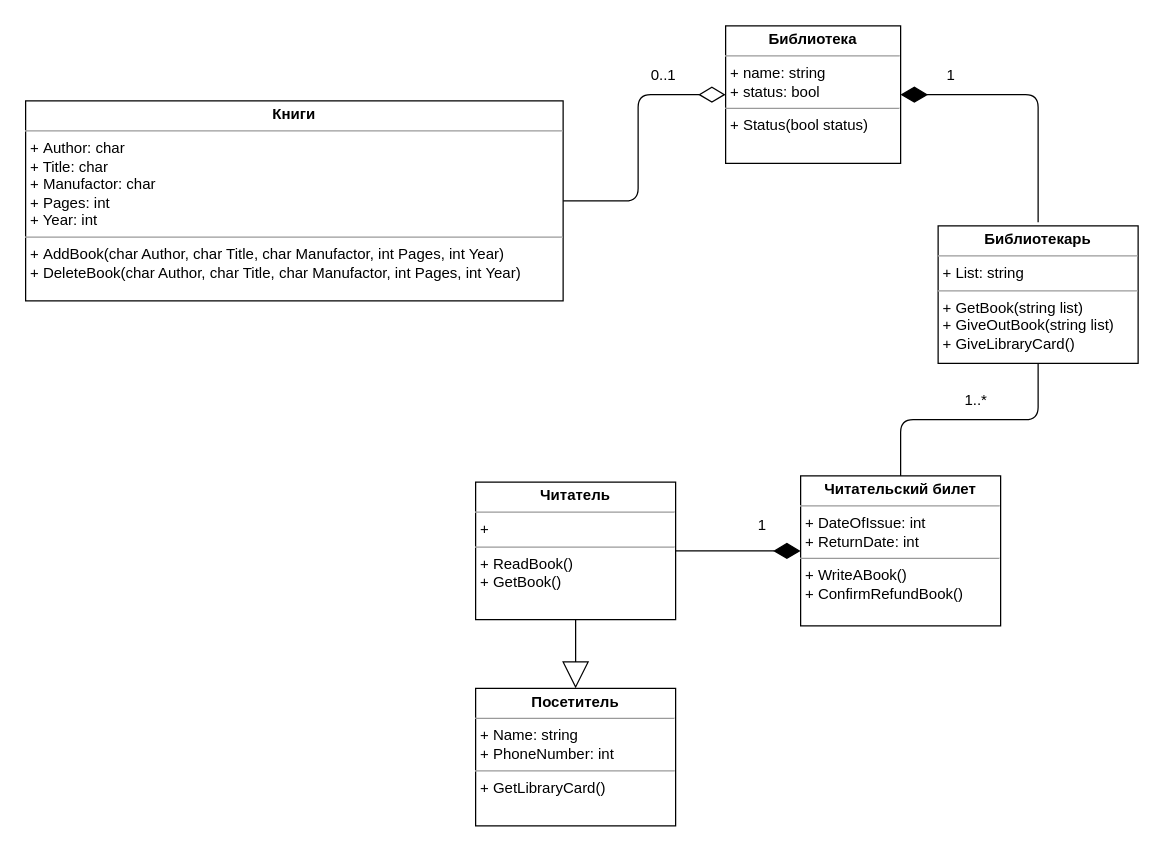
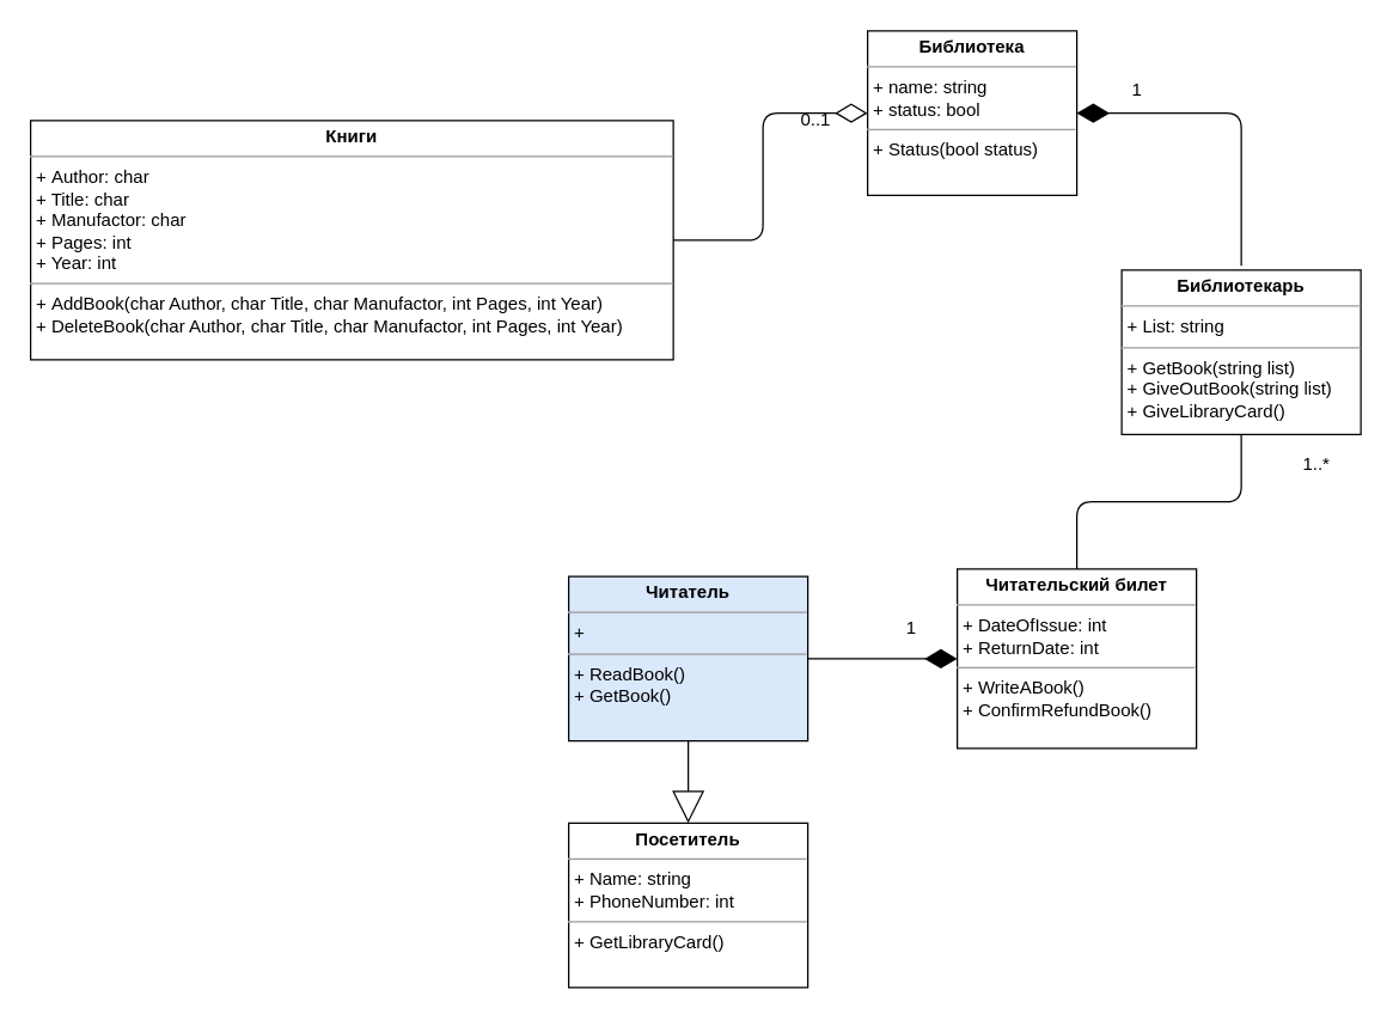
  <mxCell id="0" />
  <mxCell id="1" parent="0" />
  <mxCell id="2" style="edgeStyle=orthogonalEdgeStyle;rounded=1;orthogonalLoop=1;jettySize=auto;html=1;exitX=0;exitY=0.5;exitDx=0;exitDy=0;entryX=1;entryY=0.5;entryDx=0;entryDy=0;endArrow=none;endFill=0;startArrow=diamondThin;startFill=0;targetPerimeterSpacing=3;sourcePerimeterSpacing=7;startSize=19;" edge="1" parent="1" source="4" target="12"><mxGeometry relative="1" as="geometry" /></mxCell>
  <mxCell id="3" style="edgeStyle=orthogonalEdgeStyle;rounded=1;orthogonalLoop=1;jettySize=auto;html=1;exitX=1;exitY=0.5;exitDx=0;exitDy=0;startArrow=diamondThin;startFill=1;startSize=19;sourcePerimeterSpacing=7;endArrow=none;endFill=0;endSize=13;targetPerimeterSpacing=3;" edge="1" parent="1" source="4" target="5"><mxGeometry relative="1" as="geometry" /></mxCell>
  <mxCell id="4" value="&lt;p style=&quot;margin: 0px ; margin-top: 4px ; text-align: center&quot;&gt;&lt;b&gt;Библиотека&lt;/b&gt;&lt;/p&gt;&lt;hr size=&quot;1&quot;&gt;&lt;p style=&quot;margin: 0px ; margin-left: 4px&quot;&gt;+ name: string&lt;/p&gt;&lt;p style=&quot;margin: 0px ; margin-left: 4px&quot;&gt;+ status: bool&lt;/p&gt;&lt;hr size=&quot;1&quot;&gt;&lt;p style=&quot;margin: 0px ; margin-left: 4px&quot;&gt;&lt;span&gt;+ Status&lt;/span&gt;&lt;span&gt;(bool status)&lt;/span&gt;&lt;/p&gt;" style="verticalAlign=top;align=left;overflow=fill;fontSize=12;fontFamily=Helvetica;html=1;" vertex="1" parent="1"><mxGeometry x="580" y="20" width="140" height="110" as="geometry" /></mxCell>
  <mxCell id="5" value="&lt;p style=&quot;margin: 0px ; margin-top: 4px ; text-align: center&quot;&gt;&lt;b&gt;Библиотекарь&lt;/b&gt;&lt;/p&gt;&lt;hr size=&quot;1&quot;&gt;&lt;p style=&quot;margin: 0px ; margin-left: 4px&quot;&gt;+ List: string&lt;/p&gt;&lt;hr size=&quot;1&quot;&gt;&lt;p style=&quot;margin: 0px ; margin-left: 4px&quot;&gt;&lt;span&gt;+ GetBook(string list)&lt;/span&gt;&lt;br&gt;&lt;/p&gt;&lt;p style=&quot;margin: 0px ; margin-left: 4px&quot;&gt;+ GiveOutBook(string list)&lt;/p&gt;&lt;p style=&quot;margin: 0px ; margin-left: 4px&quot;&gt;+ GiveLibraryCard()&lt;/p&gt;" style="verticalAlign=top;align=left;overflow=fill;fontSize=12;fontFamily=Helvetica;html=1;" vertex="1" parent="1"><mxGeometry x="750" y="180" width="160" height="110" as="geometry" /></mxCell>
- <mxCell id="6" value="&lt;p style=&quot;margin: 0px ; margin-top: 4px ; text-align: center&quot;&gt;&lt;b&gt;Читатель&lt;/b&gt;&lt;/p&gt;&lt;hr size=&quot;1&quot;&gt;&lt;p style=&quot;margin: 0px ; margin-left: 4px&quot;&gt;+&amp;nbsp;&lt;/p&gt;&lt;hr size=&quot;1&quot;&gt;&lt;p style=&quot;margin: 0px ; margin-left: 4px&quot;&gt;+ ReadBook()&lt;/p&gt;&lt;p style=&quot;margin: 0px ; margin-left: 4px&quot;&gt;+ GetBook()&lt;/p&gt;&lt;p style=&quot;margin: 0px ; margin-left: 4px&quot;&gt;&lt;br&gt;&lt;/p&gt;" style="verticalAlign=top;align=left;overflow=fill;fontSize=12;fontFamily=Helvetica;html=1;" vertex="1" parent="1"><mxGeometry x="380" y="385" width="160" height="110" as="geometry" /></mxCell>
+ <mxCell id="6" value="&lt;p style=&quot;margin: 0px ; margin-top: 4px ; text-align: center&quot;&gt;&lt;b&gt;Читатель&lt;/b&gt;&lt;/p&gt;&lt;hr size=&quot;1&quot;&gt;&lt;p style=&quot;margin: 0px ; margin-left: 4px&quot;&gt;+&amp;nbsp;&lt;/p&gt;&lt;hr size=&quot;1&quot;&gt;&lt;p style=&quot;margin: 0px ; margin-left: 4px&quot;&gt;+ ReadBook()&lt;/p&gt;&lt;p style=&quot;margin: 0px ; margin-left: 4px&quot;&gt;+ GetBook()&lt;/p&gt;&lt;p style=&quot;margin: 0px ; margin-left: 4px&quot;&gt;&lt;br&gt;&lt;/p&gt;" style="verticalAlign=top;align=left;overflow=fill;fontSize=12;fontFamily=Helvetica;html=1;fillColor=#dae8fc;" vertex="1" parent="1"><mxGeometry x="380" y="385" width="160" height="110" as="geometry" /></mxCell>
  <mxCell id="7" style="edgeStyle=orthogonalEdgeStyle;rounded=1;orthogonalLoop=1;jettySize=auto;html=1;exitX=0.5;exitY=0;exitDx=0;exitDy=0;entryX=0.5;entryY=1;entryDx=0;entryDy=0;startArrow=block;startFill=0;startSize=19;sourcePerimeterSpacing=7;endArrow=none;endFill=0;endSize=13;targetPerimeterSpacing=3;" edge="1" parent="1" source="8" target="6"><mxGeometry relative="1" as="geometry" /></mxCell>
  <mxCell id="8" value="&lt;p style=&quot;margin: 0px ; margin-top: 4px ; text-align: center&quot;&gt;&lt;b&gt;Посетитель&lt;/b&gt;&lt;/p&gt;&lt;hr size=&quot;1&quot;&gt;&lt;p style=&quot;margin: 0px ; margin-left: 4px&quot;&gt;+ Name: string&lt;/p&gt;&lt;p style=&quot;margin: 0px ; margin-left: 4px&quot;&gt;+ PhoneNumber: int&lt;/p&gt;&lt;hr size=&quot;1&quot;&gt;&lt;p style=&quot;margin: 0px ; margin-left: 4px&quot;&gt;+ GetLibraryCard()&lt;/p&gt;&lt;p style=&quot;margin: 0px ; margin-left: 4px&quot;&gt;&lt;br&gt;&lt;/p&gt;" style="verticalAlign=top;align=left;overflow=fill;fontSize=12;fontFamily=Helvetica;html=1;" vertex="1" parent="1"><mxGeometry x="380" y="550" width="160" height="110" as="geometry" /></mxCell>
  <mxCell id="9" style="edgeStyle=orthogonalEdgeStyle;rounded=1;orthogonalLoop=1;jettySize=auto;html=1;exitX=0;exitY=0.5;exitDx=0;exitDy=0;entryX=1;entryY=0.5;entryDx=0;entryDy=0;startArrow=diamondThin;startFill=1;startSize=19;sourcePerimeterSpacing=7;endArrow=none;endFill=0;endSize=13;targetPerimeterSpacing=3;" edge="1" parent="1" source="11" target="6"><mxGeometry relative="1" as="geometry" /></mxCell>
  <mxCell id="10" style="edgeStyle=orthogonalEdgeStyle;rounded=1;orthogonalLoop=1;jettySize=auto;html=1;exitX=0.5;exitY=0;exitDx=0;exitDy=0;entryX=0.5;entryY=1;entryDx=0;entryDy=0;startArrow=none;startFill=0;startSize=19;sourcePerimeterSpacing=7;endArrow=none;endFill=0;endSize=13;targetPerimeterSpacing=3;" edge="1" parent="1" source="11" target="5"><mxGeometry relative="1" as="geometry" /></mxCell>
  <mxCell id="11" value="&lt;p style=&quot;margin: 0px ; margin-top: 4px ; text-align: center&quot;&gt;&lt;b&gt;Читательский билет&lt;/b&gt;&lt;/p&gt;&lt;hr size=&quot;1&quot;&gt;&lt;p style=&quot;margin: 0px ; margin-left: 4px&quot;&gt;&lt;span&gt;+&amp;nbsp;DateOfIssue: int&lt;/span&gt;&lt;br&gt;&lt;/p&gt;&lt;p style=&quot;margin: 0px ; margin-left: 4px&quot;&gt;+ ReturnDate: int&lt;br&gt;&lt;/p&gt;&lt;hr size=&quot;1&quot;&gt;&lt;p style=&quot;margin: 0px ; margin-left: 4px&quot;&gt;+ WriteABook()&lt;/p&gt;&lt;p style=&quot;margin: 0px ; margin-left: 4px&quot;&gt;+ ConfirmRefundBook()&lt;/p&gt;" style="verticalAlign=top;align=left;overflow=fill;fontSize=12;fontFamily=Helvetica;html=1;" vertex="1" parent="1"><mxGeometry x="640" y="380" width="160" height="120" as="geometry" /></mxCell>
  <mxCell id="12" value="&lt;p style=&quot;margin: 0px ; margin-top: 4px ; text-align: center&quot;&gt;&lt;b&gt;Книги&lt;/b&gt;&lt;/p&gt;&lt;hr size=&quot;1&quot;&gt;&lt;p style=&quot;margin: 0px 0px 0px 4px&quot;&gt;+&amp;nbsp;Author: char&lt;/p&gt;&lt;p style=&quot;margin: 0px 0px 0px 4px&quot;&gt;+ Title: char&lt;/p&gt;&lt;p style=&quot;margin: 0px 0px 0px 4px&quot;&gt;+ Manufactor: char&lt;/p&gt;&lt;p style=&quot;margin: 0px 0px 0px 4px&quot;&gt;+ Pages: int&lt;/p&gt;&lt;p style=&quot;margin: 0px 0px 0px 4px&quot;&gt;+ Year: int&lt;/p&gt;&lt;hr size=&quot;1&quot;&gt;&lt;p style=&quot;margin: 0px ; margin-left: 4px&quot;&gt;+&amp;nbsp;&lt;span&gt;AddBook(char Author, char Title, char Manufactor, int Pages, int Year)&lt;/span&gt;&lt;/p&gt;&lt;p style=&quot;margin: 0px 0px 0px 4px&quot;&gt;+ DeleteBook(char Author, char Title, char Manufactor, int Pages, int Year)&lt;/p&gt;&lt;div&gt;&lt;br&gt;&lt;/div&gt;" style="verticalAlign=top;align=left;overflow=fill;fontSize=12;fontFamily=Helvetica;html=1;" vertex="1" parent="1"><mxGeometry x="20" y="80" width="430" height="160" as="geometry" /></mxCell>
  <mxCell id="13" value="1" style="text;html=1;align=center;verticalAlign=middle;resizable=0;points=[];;autosize=1;" vertex="1" parent="1"><mxGeometry x="599" y="410" width="20" height="20" as="geometry" /></mxCell>
- <mxCell id="14" value="1..*" style="text;html=1;align=center;verticalAlign=middle;resizable=0;points=[];;autosize=1;" vertex="1" parent="1"><mxGeometry x="765" y="310" width="30" height="20" as="geometry" /></mxCell>
+ <mxCell id="14" value="1..*" style="text;html=1;align=center;verticalAlign=middle;resizable=0;points=[];;autosize=1;" vertex="1" parent="1"><mxGeometry x="865" y="300" width="30" height="20" as="geometry" /></mxCell>
  <mxCell id="15" value="1" style="text;html=1;align=center;verticalAlign=middle;resizable=0;points=[];;autosize=1;" vertex="1" parent="1"><mxGeometry x="750" y="50" width="20" height="20" as="geometry" /></mxCell>
- <mxCell id="16" value="0..1" style="text;html=1;align=center;verticalAlign=middle;resizable=0;points=[];;autosize=1;" vertex="1" parent="1"><mxGeometry x="510" y="50" width="40" height="20" as="geometry" /></mxCell>
+ <mxCell id="16" value="0..1" style="text;html=1;align=center;verticalAlign=middle;resizable=0;points=[];;autosize=1;" vertex="1" parent="1"><mxGeometry x="525" y="70" width="40" height="20" as="geometry" /></mxCell>
